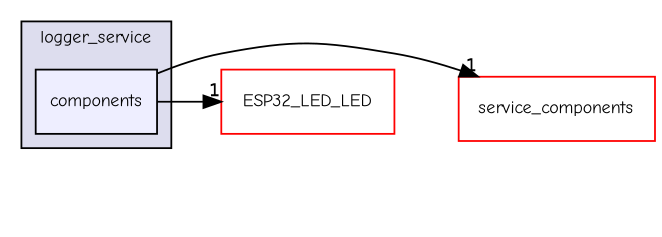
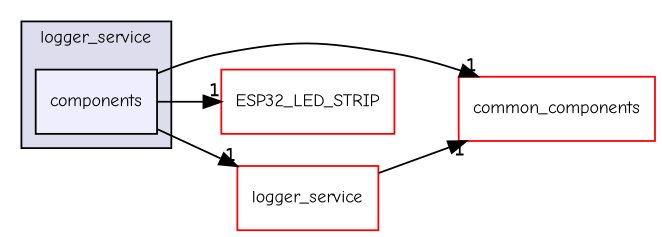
  digraph {
    compound=true
    fontname="Comic Neue"
    rankdir=LR
    node [fillcolor=white fontname="Comic Neue" fontsize=10 shape=box style=filled color=red]
    edge [fontname="Comic Neue" headlabel=1 labeldistance=1.5 labelfontname=Helvetica labelfontsize=10]
    n1 [fillcolor="#eeeeff" label=components pencolor=black color=""]
-   n2 [label=service_components]
-   n3 [label=ESP32_LED_LED]
+   n2 [label=common_components]
+   n3 [label=ESP32_LED_STRIP]
+   n4 [label=logger_service]
    subgraph cluster_1 {
      bgcolor="#ddddee"
      fontsize=10
      label=logger_service
      pencolor=black
      n1
    }
    n1 -> n2
    n1 -> n3
+   n1 -> n4
+   n4 -> n2
  }
